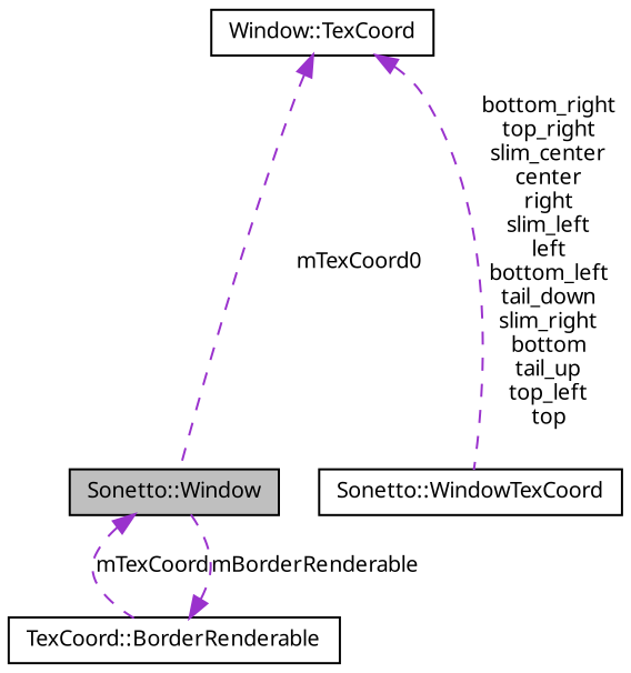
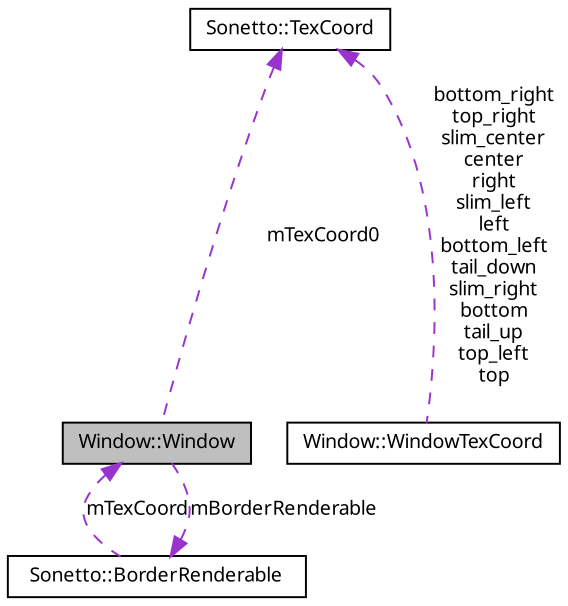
  digraph {
    fontname="Noto Sans"
    node [color=black fontname="Noto Sans" fontsize=10 shape=record]
    edge [color=darkorchid3 dir=back fontname="Noto Sans" fontsize=10 labelfontname="FreeSans.ttf" labelfontsize=10 style=dashed]
-   n1 [fillcolor=grey75 fontcolor=black height=0.2 label="Sonetto::Window" style=filled width=0.4]
-   n2 [height=0.2 label="TexCoord::BorderRenderable" width=0.4]
-   n3 [height=0.2 label="Sonetto::WindowTexCoord" width=0.4]
-   n4 [height=0.2 label="Window::TexCoord" width=0.4]
+   n1 [fillcolor=grey75 fontcolor=black height=0.2 label="Window::Window" style=filled width=0.4]
+   n2 [height=0.2 label="Sonetto::BorderRenderable" width=0.4]
+   n3 [height=0.2 label="Window::WindowTexCoord" width=0.4]
+   n4 [height=0.2 label="Sonetto::TexCoord" width=0.4]
    n1 -> n2 [label=mTexCoord]
    n2 -> n1 [label=mBorderRenderable]
    n4 -> n1 [label=mTexCoord0]
    n4 -> n3 [label="bottom_right\ntop_right\nslim_center\ncenter\nright\nslim_left\nleft\nbottom_left\ntail_down\nslim_right\nbottom\ntail_up\ntop_left\ntop"]
  }
